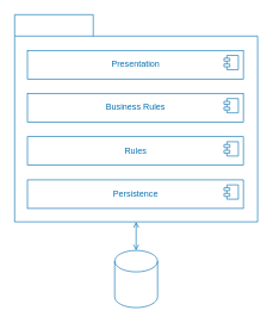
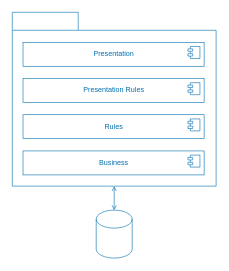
  <mxCell id="0" />
  <mxCell id="1" parent="0" />
  <mxCell id="2" style="edgeStyle=none;html=1;exitX=0.5;exitY=1;exitDx=0;exitDy=0;exitPerimeter=0;fontColor=#006EAF;fillColor=#1ba1e2;strokeColor=#006EAF;startArrow=open;startFill=0;endArrow=open;endFill=0;" parent="1" source="3" target="13" edge="1"><mxGeometry relative="1" as="geometry" /></mxCell>
  <mxCell id="3" value="" style="shape=folder;fontStyle=1;tabWidth=110;tabHeight=30;tabPosition=left;html=1;boundedLbl=1;labelInHeader=1;container=1;collapsible=0;fontColor=#006EAF;fillColor=none;strokeColor=#006EAF;" parent="1" vertex="1"><mxGeometry x="20" y="20" width="340" height="290" as="geometry" /></mxCell>
  <mxCell id="4" value="" style="html=1;strokeColor=none;resizeWidth=1;resizeHeight=1;fillColor=none;part=1;connectable=0;allowArrows=0;deletable=0;fontColor=#006EAF;" parent="3" vertex="1"><mxGeometry width="340" height="265.833" relative="1" as="geometry"><mxPoint y="30" as="offset" /></mxGeometry></mxCell>
  <mxCell id="5" value="Presentation" style="html=1;dropTarget=0;fillColor=none;fontColor=#006EAF;strokeColor=#006EAF;" parent="3" vertex="1"><mxGeometry x="17.89" y="50" width="302.11" height="40" as="geometry" /></mxCell>
  <mxCell id="6" value="" style="shape=module;jettyWidth=8;jettyHeight=4;fillColor=none;fontColor=#ffffff;strokeColor=#006EAF;" parent="5" vertex="1"><mxGeometry x="1" width="20" height="20" relative="1" as="geometry"><mxPoint x="-27" y="7" as="offset" /></mxGeometry></mxCell>
- <mxCell id="7" value="Persistence" style="html=1;dropTarget=0;fillColor=none;fontColor=#006EAF;strokeColor=#006EAF;" parent="3" vertex="1"><mxGeometry x="17.89" y="231.25" width="302.11" height="40" as="geometry" /></mxCell>
+ <mxCell id="7" value="Business" style="html=1;dropTarget=0;fillColor=none;fontColor=#006EAF;strokeColor=#006EAF;" parent="3" vertex="1"><mxGeometry x="17.89" y="231.25" width="302.11" height="40" as="geometry" /></mxCell>
  <mxCell id="8" value="" style="shape=module;jettyWidth=8;jettyHeight=4;fillColor=none;fontColor=#ffffff;strokeColor=#006EAF;" parent="7" vertex="1"><mxGeometry x="1" width="20" height="20" relative="1" as="geometry"><mxPoint x="-27" y="7" as="offset" /></mxGeometry></mxCell>
  <mxCell id="9" value="Rules" style="html=1;dropTarget=0;fillColor=none;fontColor=#006EAF;strokeColor=#006EAF;" parent="3" vertex="1"><mxGeometry x="17.89" y="170.83" width="302.11" height="40" as="geometry" /></mxCell>
  <mxCell id="10" value="" style="shape=module;jettyWidth=8;jettyHeight=4;fillColor=none;fontColor=#ffffff;strokeColor=#006EAF;" parent="9" vertex="1"><mxGeometry x="1" width="20" height="20" relative="1" as="geometry"><mxPoint x="-27" y="7" as="offset" /></mxGeometry></mxCell>
- <mxCell id="11" value="Business Rules" style="html=1;dropTarget=0;fillColor=none;fontColor=#006EAF;strokeColor=#006EAF;" parent="3" vertex="1"><mxGeometry x="17.89" y="110.41" width="302.11" height="40" as="geometry" /></mxCell>
+ <mxCell id="11" value="Presentation Rules" style="html=1;dropTarget=0;fillColor=none;fontColor=#006EAF;strokeColor=#006EAF;" parent="3" vertex="1"><mxGeometry x="17.89" y="110.41" width="302.11" height="40" as="geometry" /></mxCell>
  <mxCell id="12" value="" style="shape=module;jettyWidth=8;jettyHeight=4;fillColor=none;fontColor=#ffffff;strokeColor=#006EAF;" parent="11" vertex="1"><mxGeometry x="1" width="20" height="20" relative="1" as="geometry"><mxPoint x="-27" y="7" as="offset" /></mxGeometry></mxCell>
  <mxCell id="13" value="" style="shape=cylinder3;whiteSpace=wrap;html=1;boundedLbl=1;backgroundOutline=1;size=15;fontColor=#ffffff;fillColor=none;strokeColor=#006EAF;" parent="1" vertex="1"><mxGeometry x="160" y="350" width="60" height="80" as="geometry" /></mxCell>
